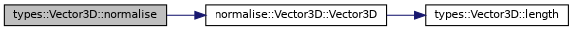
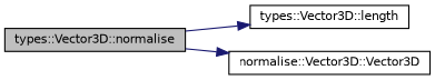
  digraph {
    rankdir=LR
    node [color=black fillcolor=white fontname=Helvetica fontsize=10 shape=record style=filled]
    edge [color=midnightblue fontname=Helvetica fontsize=10 labelfontname=Helvetica labelfontsize=10 style=solid]
    n1 [fillcolor=grey75 fontcolor=black height=0.2 label="types::Vector3D::normalise" width=0.4]
    n2 [height=0.2 label="types::Vector3D::length" width=0.4]
    n3 [height=0.2 label="normalise::Vector3D::Vector3D" width=0.4]
-   n3 -> n2
+   n1 -> n2
    n1 -> n3
  }
